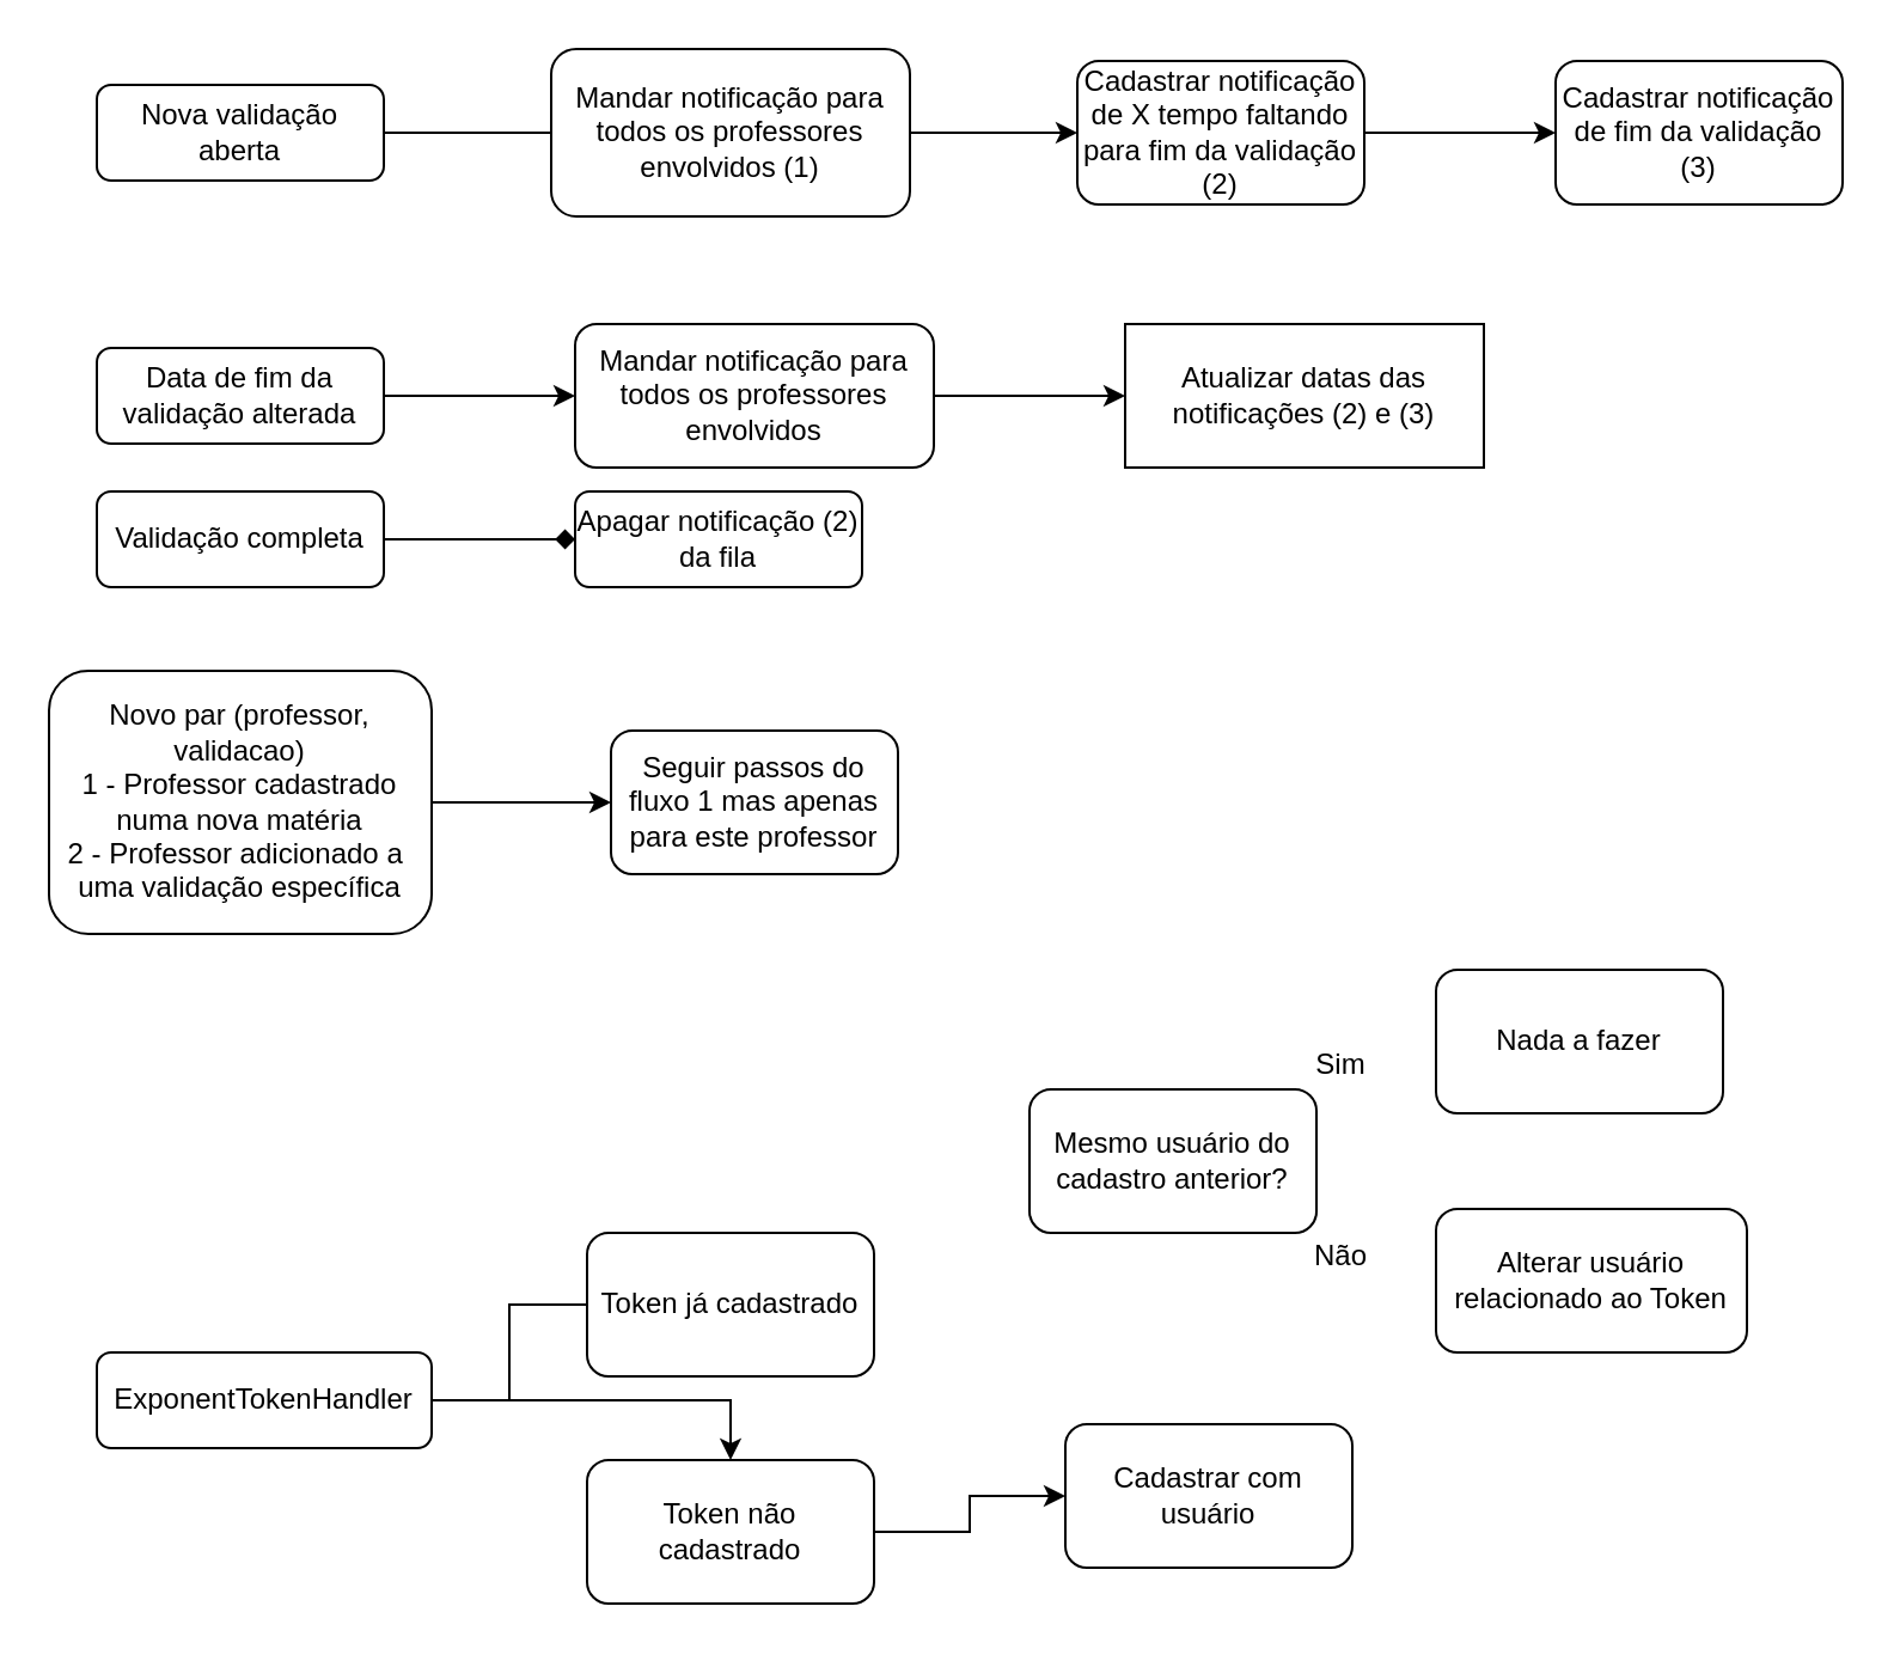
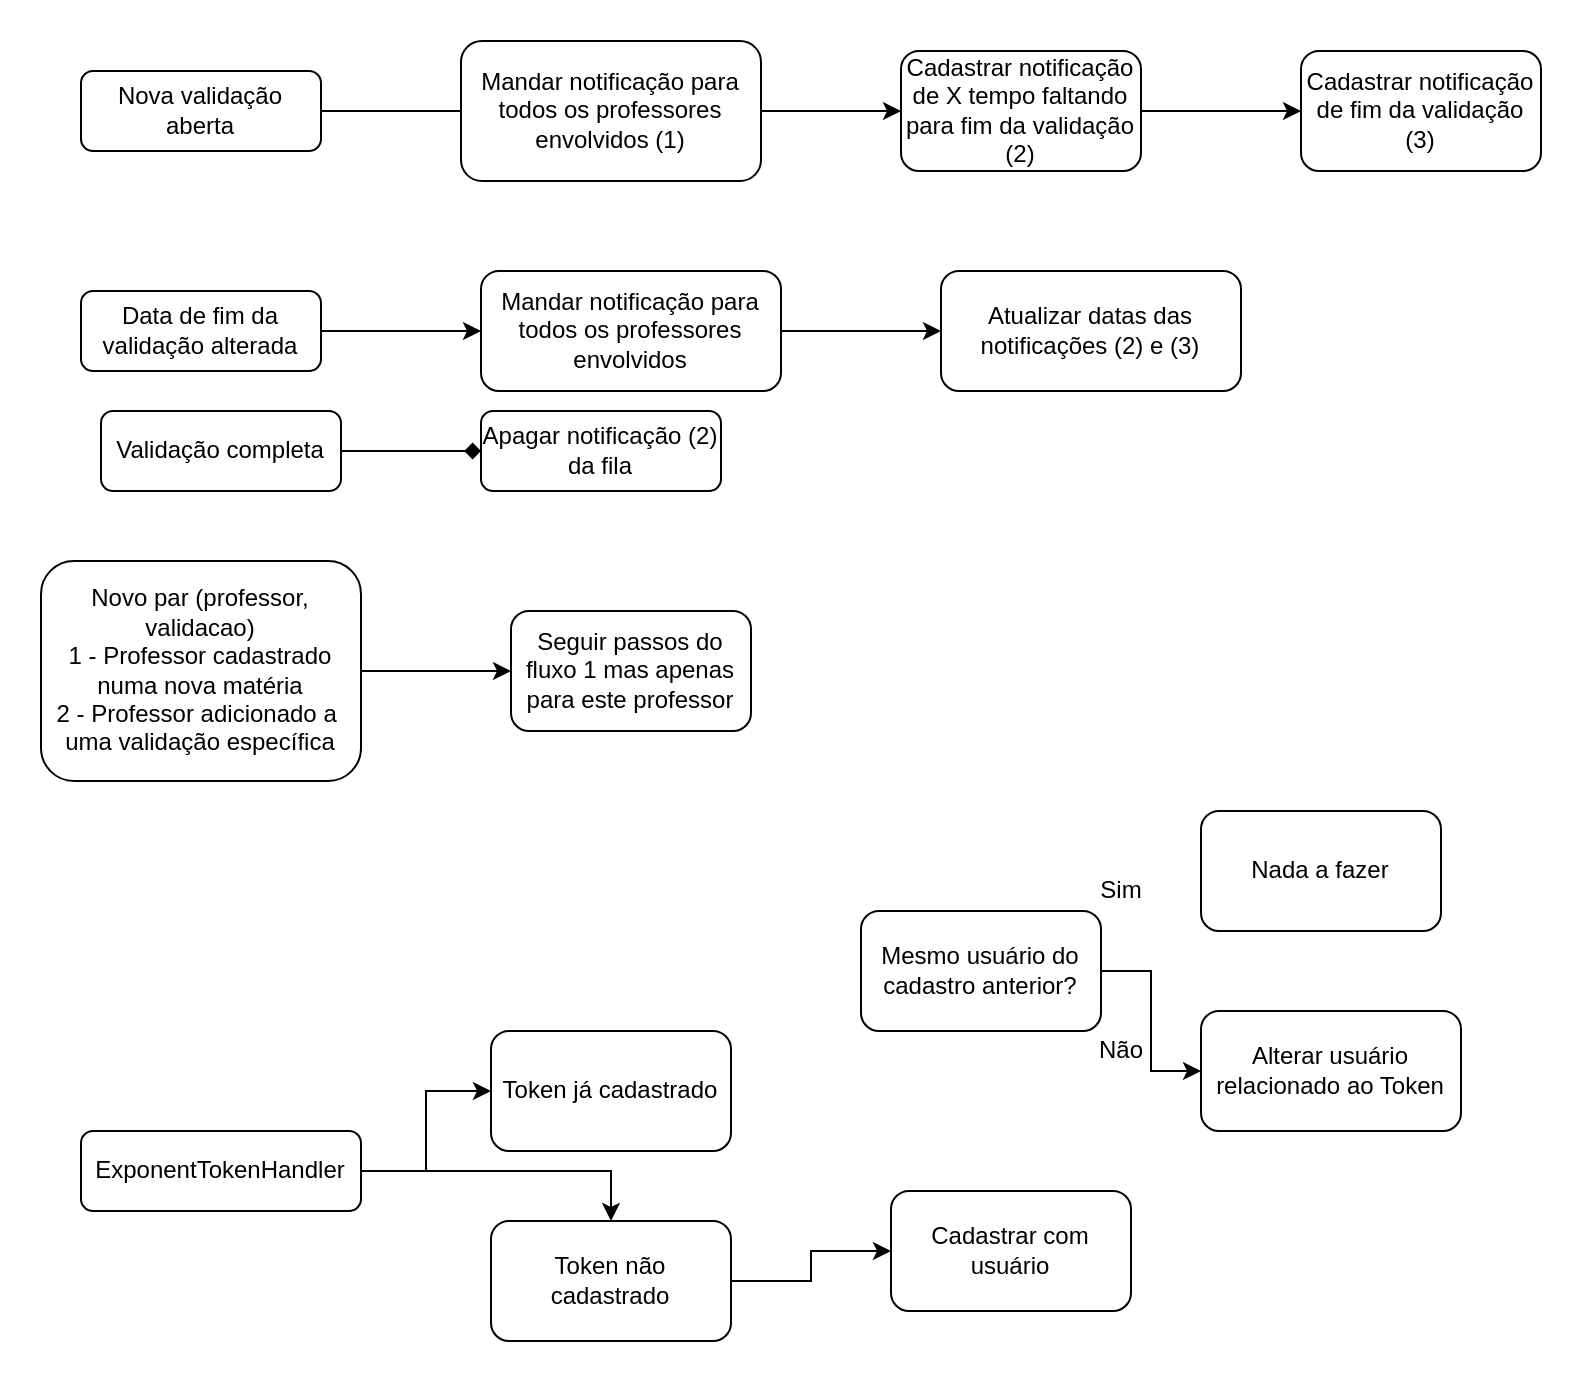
  <mxCell id="0" />
  <mxCell id="1" parent="0" />
  <mxCell id="2" value="" style="rounded=0;html=1;jettySize=auto;orthogonalLoop=1;fontSize=11;endArrow=block;endFill=0;endSize=8;strokeWidth=1;shadow=0;labelBackgroundColor=none;edgeStyle=orthogonalEdgeStyle;exitX=1;exitY=0.5;exitDx=0;exitDy=0;" parent="1" source="3" edge="1"><mxGeometry relative="1" as="geometry"><mxPoint x="250" y="55" as="targetPoint" /></mxGeometry></mxCell>
  <mxCell id="3" value="Nova validação aberta" style="rounded=1;whiteSpace=wrap;html=1;fontSize=12;glass=0;strokeWidth=1;shadow=0;" parent="1" vertex="1"><mxGeometry x="40" y="35" width="120" height="40" as="geometry" /></mxCell>
  <mxCell id="4" value="" style="edgeStyle=orthogonalEdgeStyle;rounded=0;orthogonalLoop=1;jettySize=auto;html=1;" edge="1" parent="1" source="5" target="7"><mxGeometry relative="1" as="geometry" /></mxCell>
  <mxCell id="5" value="Mandar notificação para todos os professores envolvidos (1)" style="rounded=1;whiteSpace=wrap;html=1;fontSize=12;glass=0;strokeWidth=1;shadow=0;" vertex="1" parent="1"><mxGeometry x="230" y="20" width="150" height="70" as="geometry" /></mxCell>
  <mxCell id="6" value="" style="edgeStyle=orthogonalEdgeStyle;rounded=0;orthogonalLoop=1;jettySize=auto;html=1;" edge="1" parent="1" source="7" target="8"><mxGeometry relative="1" as="geometry" /></mxCell>
  <mxCell id="7" value="Cadastrar notificação de X tempo faltando para fim da validação (2)" style="whiteSpace=wrap;html=1;rounded=1;shadow=0;strokeWidth=1;glass=0;" vertex="1" parent="1"><mxGeometry x="450" y="25" width="120" height="60" as="geometry" /></mxCell>
  <mxCell id="8" value="Cadastrar notificação de fim da validação (3)" style="whiteSpace=wrap;html=1;rounded=1;shadow=0;strokeWidth=1;glass=0;" vertex="1" parent="1"><mxGeometry x="650" y="25" width="120" height="60" as="geometry" /></mxCell>
  <mxCell id="9" value="" style="edgeStyle=orthogonalEdgeStyle;rounded=0;orthogonalLoop=1;jettySize=auto;html=1;" edge="1" parent="1" source="10" target="12"><mxGeometry relative="1" as="geometry" /></mxCell>
  <mxCell id="10" value="Data de fim da validação alterada" style="rounded=1;whiteSpace=wrap;html=1;fontSize=12;glass=0;strokeWidth=1;shadow=0;" vertex="1" parent="1"><mxGeometry x="40" y="145" width="120" height="40" as="geometry" /></mxCell>
  <mxCell id="11" value="" style="edgeStyle=orthogonalEdgeStyle;rounded=0;orthogonalLoop=1;jettySize=auto;html=1;" edge="1" parent="1" source="12" target="13"><mxGeometry relative="1" as="geometry" /></mxCell>
  <mxCell id="12" value="Mandar notificação para todos os professores envolvidos" style="rounded=1;whiteSpace=wrap;html=1;fontSize=12;glass=0;strokeWidth=1;shadow=0;" vertex="1" parent="1"><mxGeometry x="240" y="135" width="150" height="60" as="geometry" /></mxCell>
- <mxCell id="13" value="Atualizar datas das notificações (2) e (3)" style="whiteSpace=wrap;html=1;fontSize=12;glass=0;strokeWidth=1;shadow=0;rounded=0;" vertex="1" parent="1"><mxGeometry x="470" y="135" width="150" height="60" as="geometry" /></mxCell>
+ <mxCell id="13" value="Atualizar datas das notificações (2) e (3)" style="rounded=1;whiteSpace=wrap;html=1;fontSize=12;glass=0;strokeWidth=1;shadow=0;" vertex="1" parent="1"><mxGeometry x="470" y="135" width="150" height="60" as="geometry" /></mxCell>
  <mxCell id="14" value="" style="edgeStyle=orthogonalEdgeStyle;rounded=0;orthogonalLoop=1;jettySize=auto;html=1;" edge="1" parent="1" target="16"><mxGeometry relative="1" as="geometry"><mxPoint x="180" y="310" as="sourcePoint" /><Array as="points"><mxPoint x="180" y="335" /></Array></mxGeometry></mxCell>
  <mxCell id="15" value="Novo par (professor, validacao)&lt;br&gt;1 - Professor cadastrado numa nova matéria&lt;br&gt;2 - Professor adicionado a&amp;nbsp; uma validação específica" style="rounded=1;whiteSpace=wrap;html=1;fontSize=12;glass=0;strokeWidth=1;shadow=0;" vertex="1" parent="1"><mxGeometry x="20" y="280" width="160" height="110" as="geometry" /></mxCell>
  <mxCell id="16" value="Seguir passos do fluxo 1 mas apenas para este professor" style="whiteSpace=wrap;html=1;rounded=1;shadow=0;strokeWidth=1;glass=0;" vertex="1" parent="1"><mxGeometry x="255" y="305" width="120" height="60" as="geometry" /></mxCell>
- <mxCell id="17" value="" style="edgeStyle=orthogonalEdgeStyle;rounded=0;orthogonalLoop=1;jettySize=auto;html=1;endArrow=none;" edge="1" parent="1" source="19" target="20"><mxGeometry relative="1" as="geometry" /></mxCell>
+ <mxCell id="17" value="" style="edgeStyle=orthogonalEdgeStyle;rounded=0;orthogonalLoop=1;jettySize=auto;html=1;" edge="1" parent="1" source="19" target="20"><mxGeometry relative="1" as="geometry" /></mxCell>
  <mxCell id="18" value="" style="edgeStyle=orthogonalEdgeStyle;rounded=0;orthogonalLoop=1;jettySize=auto;html=1;" edge="1" parent="1" source="19" target="22"><mxGeometry relative="1" as="geometry" /></mxCell>
  <mxCell id="19" value="ExponentTokenHandler" style="rounded=1;whiteSpace=wrap;html=1;fontSize=12;glass=0;strokeWidth=1;shadow=0;" vertex="1" parent="1"><mxGeometry x="40" y="565" width="140" height="40" as="geometry" /></mxCell>
  <mxCell id="20" value="Token já cadastrado" style="whiteSpace=wrap;html=1;rounded=1;shadow=0;strokeWidth=1;glass=0;" vertex="1" parent="1"><mxGeometry x="245" y="515" width="120" height="60" as="geometry" /></mxCell>
  <mxCell id="21" value="" style="edgeStyle=orthogonalEdgeStyle;rounded=0;orthogonalLoop=1;jettySize=auto;html=1;" edge="1" parent="1" source="22" target="23"><mxGeometry relative="1" as="geometry" /></mxCell>
  <mxCell id="22" value="Token não cadastrado" style="whiteSpace=wrap;html=1;rounded=1;shadow=0;strokeWidth=1;glass=0;" vertex="1" parent="1"><mxGeometry x="245" y="610" width="120" height="60" as="geometry" /></mxCell>
  <mxCell id="23" value="Cadastrar com usuário" style="whiteSpace=wrap;html=1;rounded=1;shadow=0;strokeWidth=1;glass=0;" vertex="1" parent="1"><mxGeometry x="445" y="595" width="120" height="60" as="geometry" /></mxCell>
+ <mxCell id="24" value="" style="edgeStyle=orthogonalEdgeStyle;rounded=0;orthogonalLoop=1;jettySize=auto;html=1;" edge="1" parent="1" source="25" target="28"><mxGeometry relative="1" as="geometry" /></mxCell>
  <mxCell id="25" value="Mesmo usuário do cadastro anterior?" style="whiteSpace=wrap;html=1;rounded=1;shadow=0;strokeWidth=1;glass=0;" vertex="1" parent="1"><mxGeometry x="430" y="455" width="120" height="60" as="geometry" /></mxCell>
  <mxCell id="26" value="Nada a fazer" style="whiteSpace=wrap;html=1;rounded=1;shadow=0;strokeWidth=1;glass=0;" vertex="1" parent="1"><mxGeometry x="600" y="405" width="120" height="60" as="geometry" /></mxCell>
  <mxCell id="27" value="Sim" style="text;html=1;align=center;verticalAlign=middle;resizable=0;points=[];autosize=1;strokeColor=none;fillColor=none;" vertex="1" parent="1"><mxGeometry x="540" y="435" width="40" height="20" as="geometry" /></mxCell>
  <mxCell id="28" value="Alterar usuário relacionado ao Token" style="whiteSpace=wrap;html=1;rounded=1;shadow=0;strokeWidth=1;glass=0;" vertex="1" parent="1"><mxGeometry x="600" y="505" width="130" height="60" as="geometry" /></mxCell>
  <mxCell id="29" value="Não" style="text;html=1;align=center;verticalAlign=middle;resizable=0;points=[];autosize=1;strokeColor=none;fillColor=none;" vertex="1" parent="1"><mxGeometry x="540" y="515" width="40" height="20" as="geometry" /></mxCell>
  <mxCell id="30" value="" style="edgeStyle=orthogonalEdgeStyle;rounded=0;orthogonalLoop=1;jettySize=auto;html=1;endArrow=diamond;" edge="1" parent="1" source="31" target="32"><mxGeometry relative="1" as="geometry" /></mxCell>
- <mxCell id="31" value="Validação completa" style="rounded=1;whiteSpace=wrap;html=1;fontSize=12;glass=0;strokeWidth=1;shadow=0;" vertex="1" parent="1"><mxGeometry x="40" y="205" width="120" height="40" as="geometry" /></mxCell>
+ <mxCell id="31" value="Validação completa" style="rounded=1;whiteSpace=wrap;html=1;fontSize=12;glass=0;strokeWidth=1;shadow=0;" vertex="1" parent="1"><mxGeometry x="50" y="205" width="120" height="40" as="geometry" /></mxCell>
  <mxCell id="32" value="Apagar notificação (2) da fila" style="rounded=1;whiteSpace=wrap;html=1;fontSize=12;glass=0;strokeWidth=1;shadow=0;" vertex="1" parent="1"><mxGeometry x="240" y="205" width="120" height="40" as="geometry" /></mxCell>
